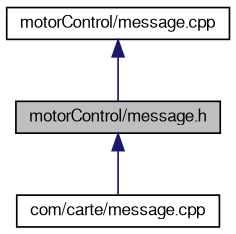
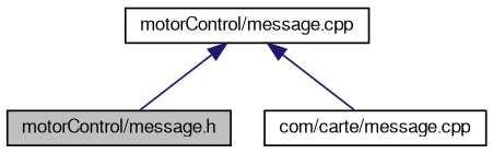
  digraph {
    node [color=black fillcolor=white fontname=FreeSans fontsize=10 shape=record style=filled]
    edge [color=midnightblue dir=back fontname=FreeSans fontsize=10 labelfontname=FreeSans labelfontsize=10 style=solid]
    n1 [fillcolor=grey75 fontcolor=black height=0.2 label="motorControl/message.h" width=0.4]
    n2 [height=0.2 label="com/carte/message.cpp" width=0.4]
    n3 [height=0.2 label="motorControl/message.cpp" width=0.4]
-   n1 -> n2
+   n3 -> n2
    n3 -> n1
  }
